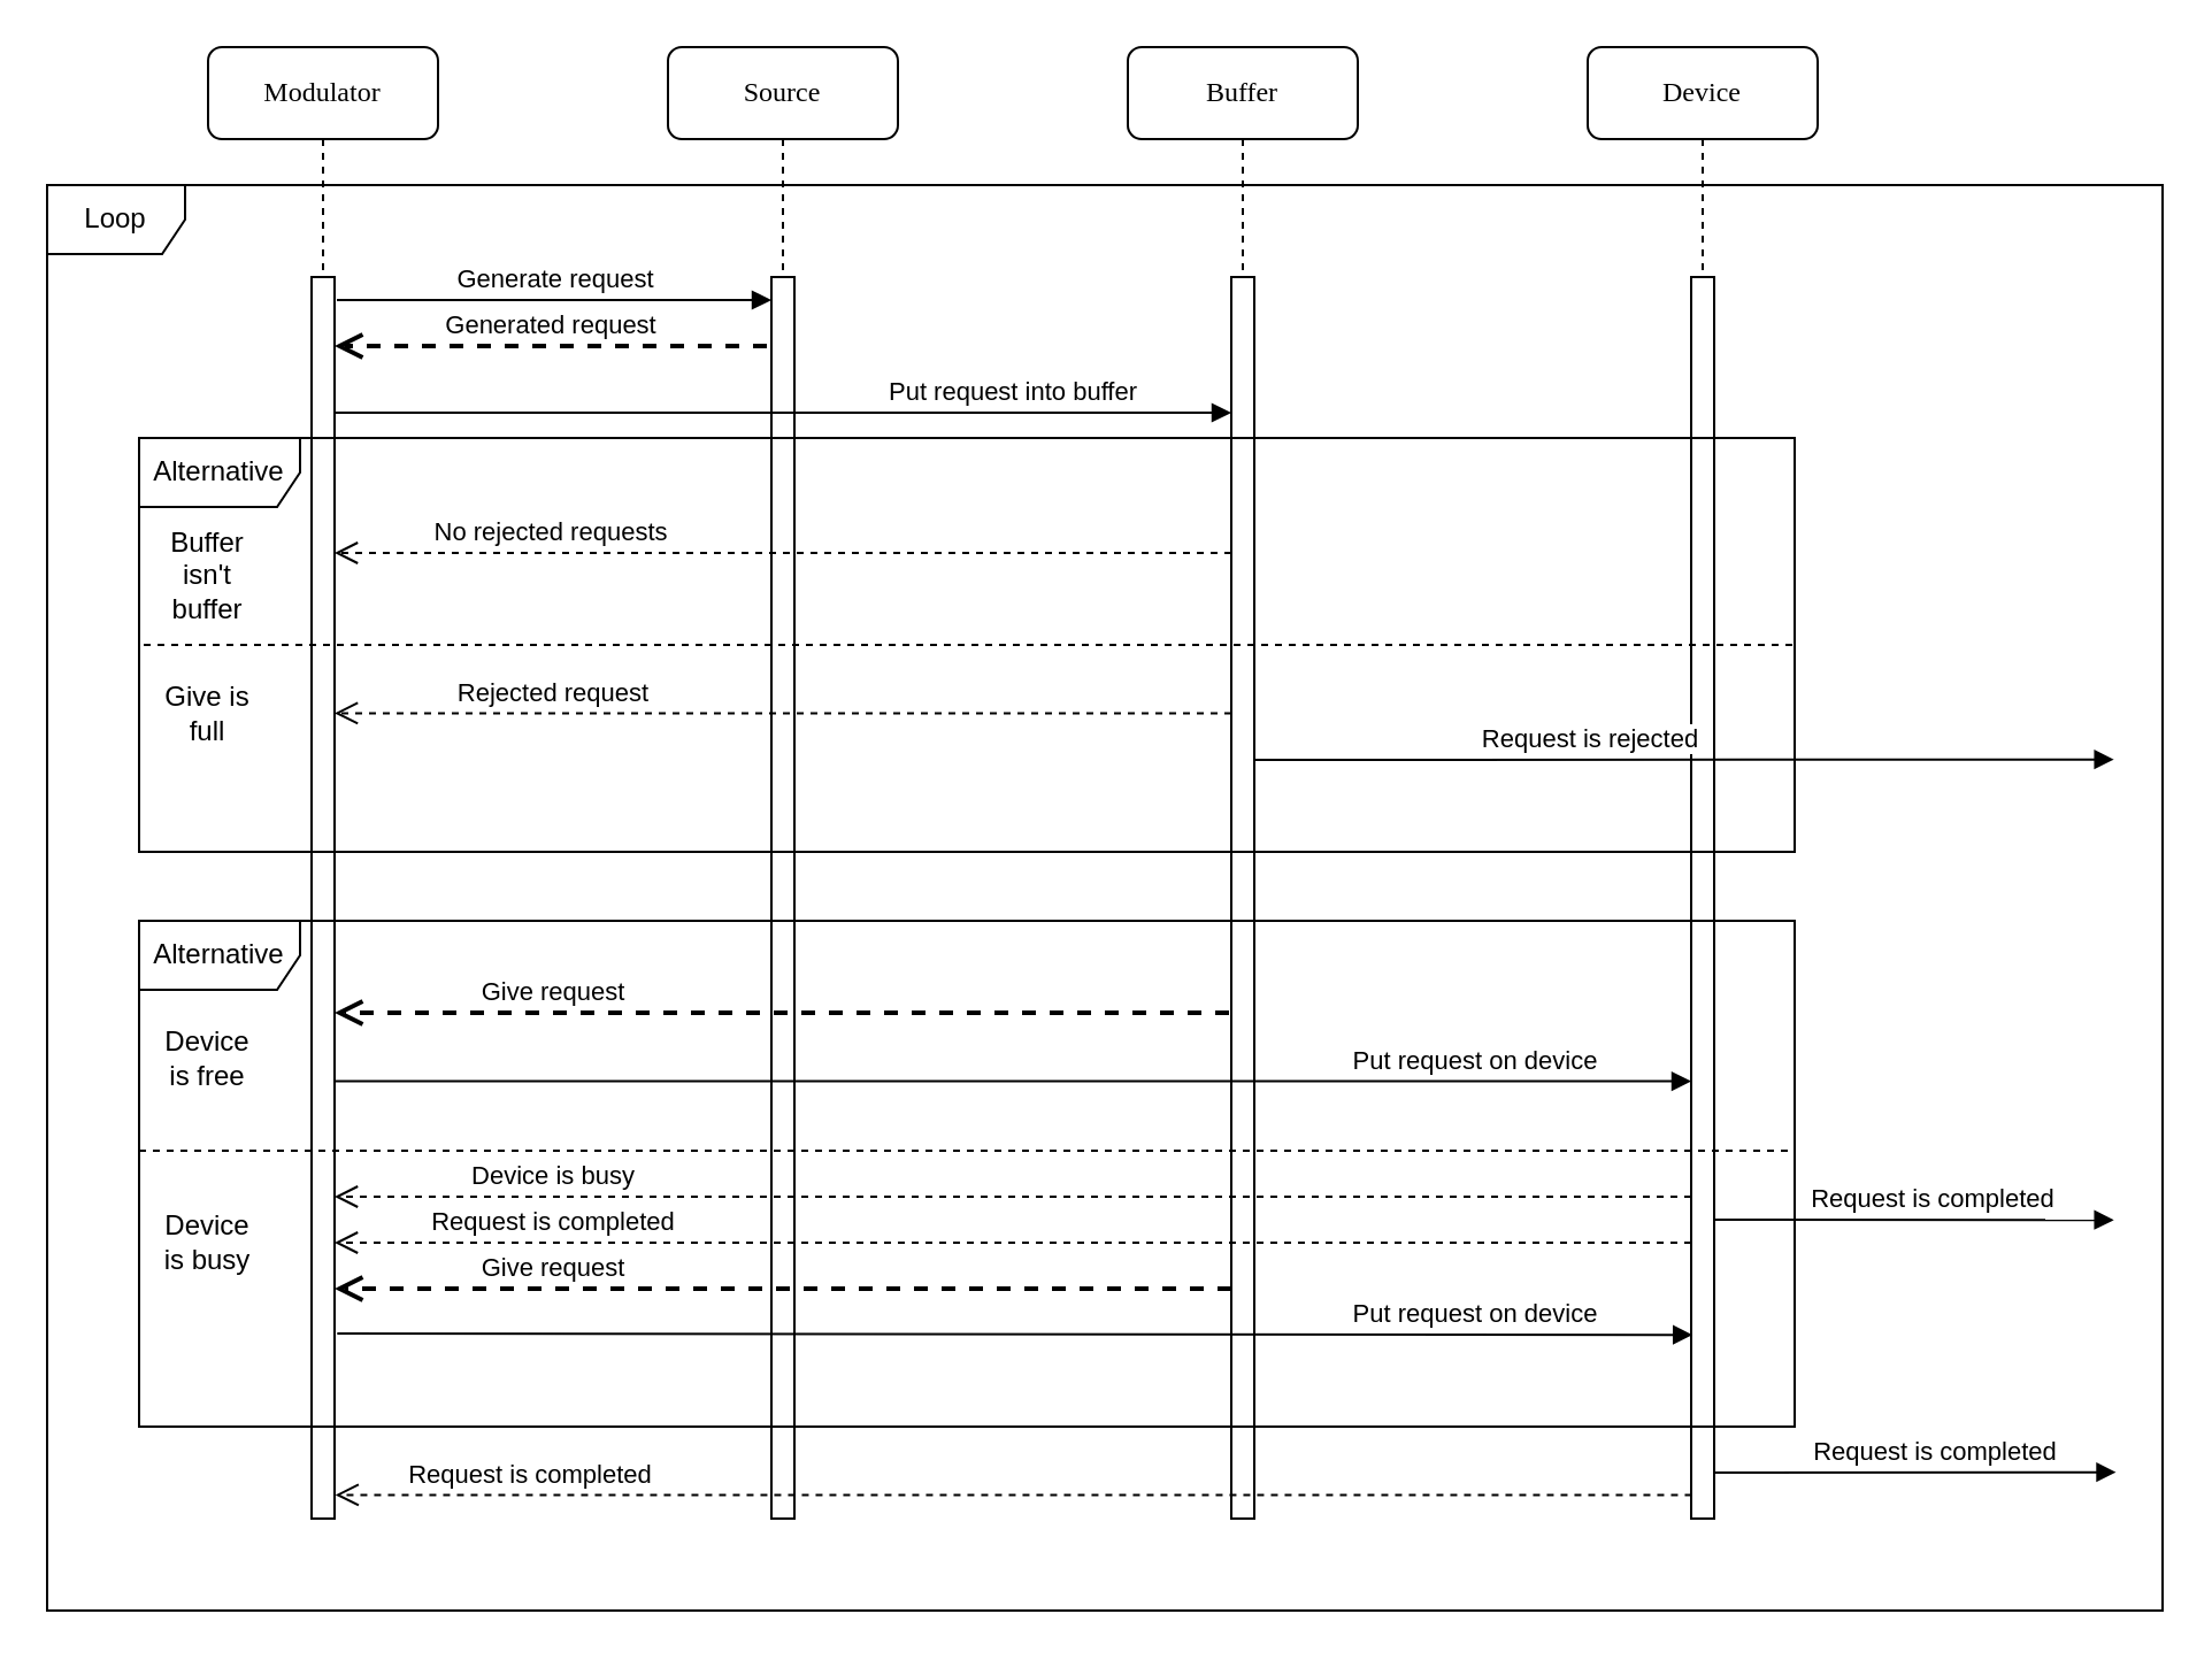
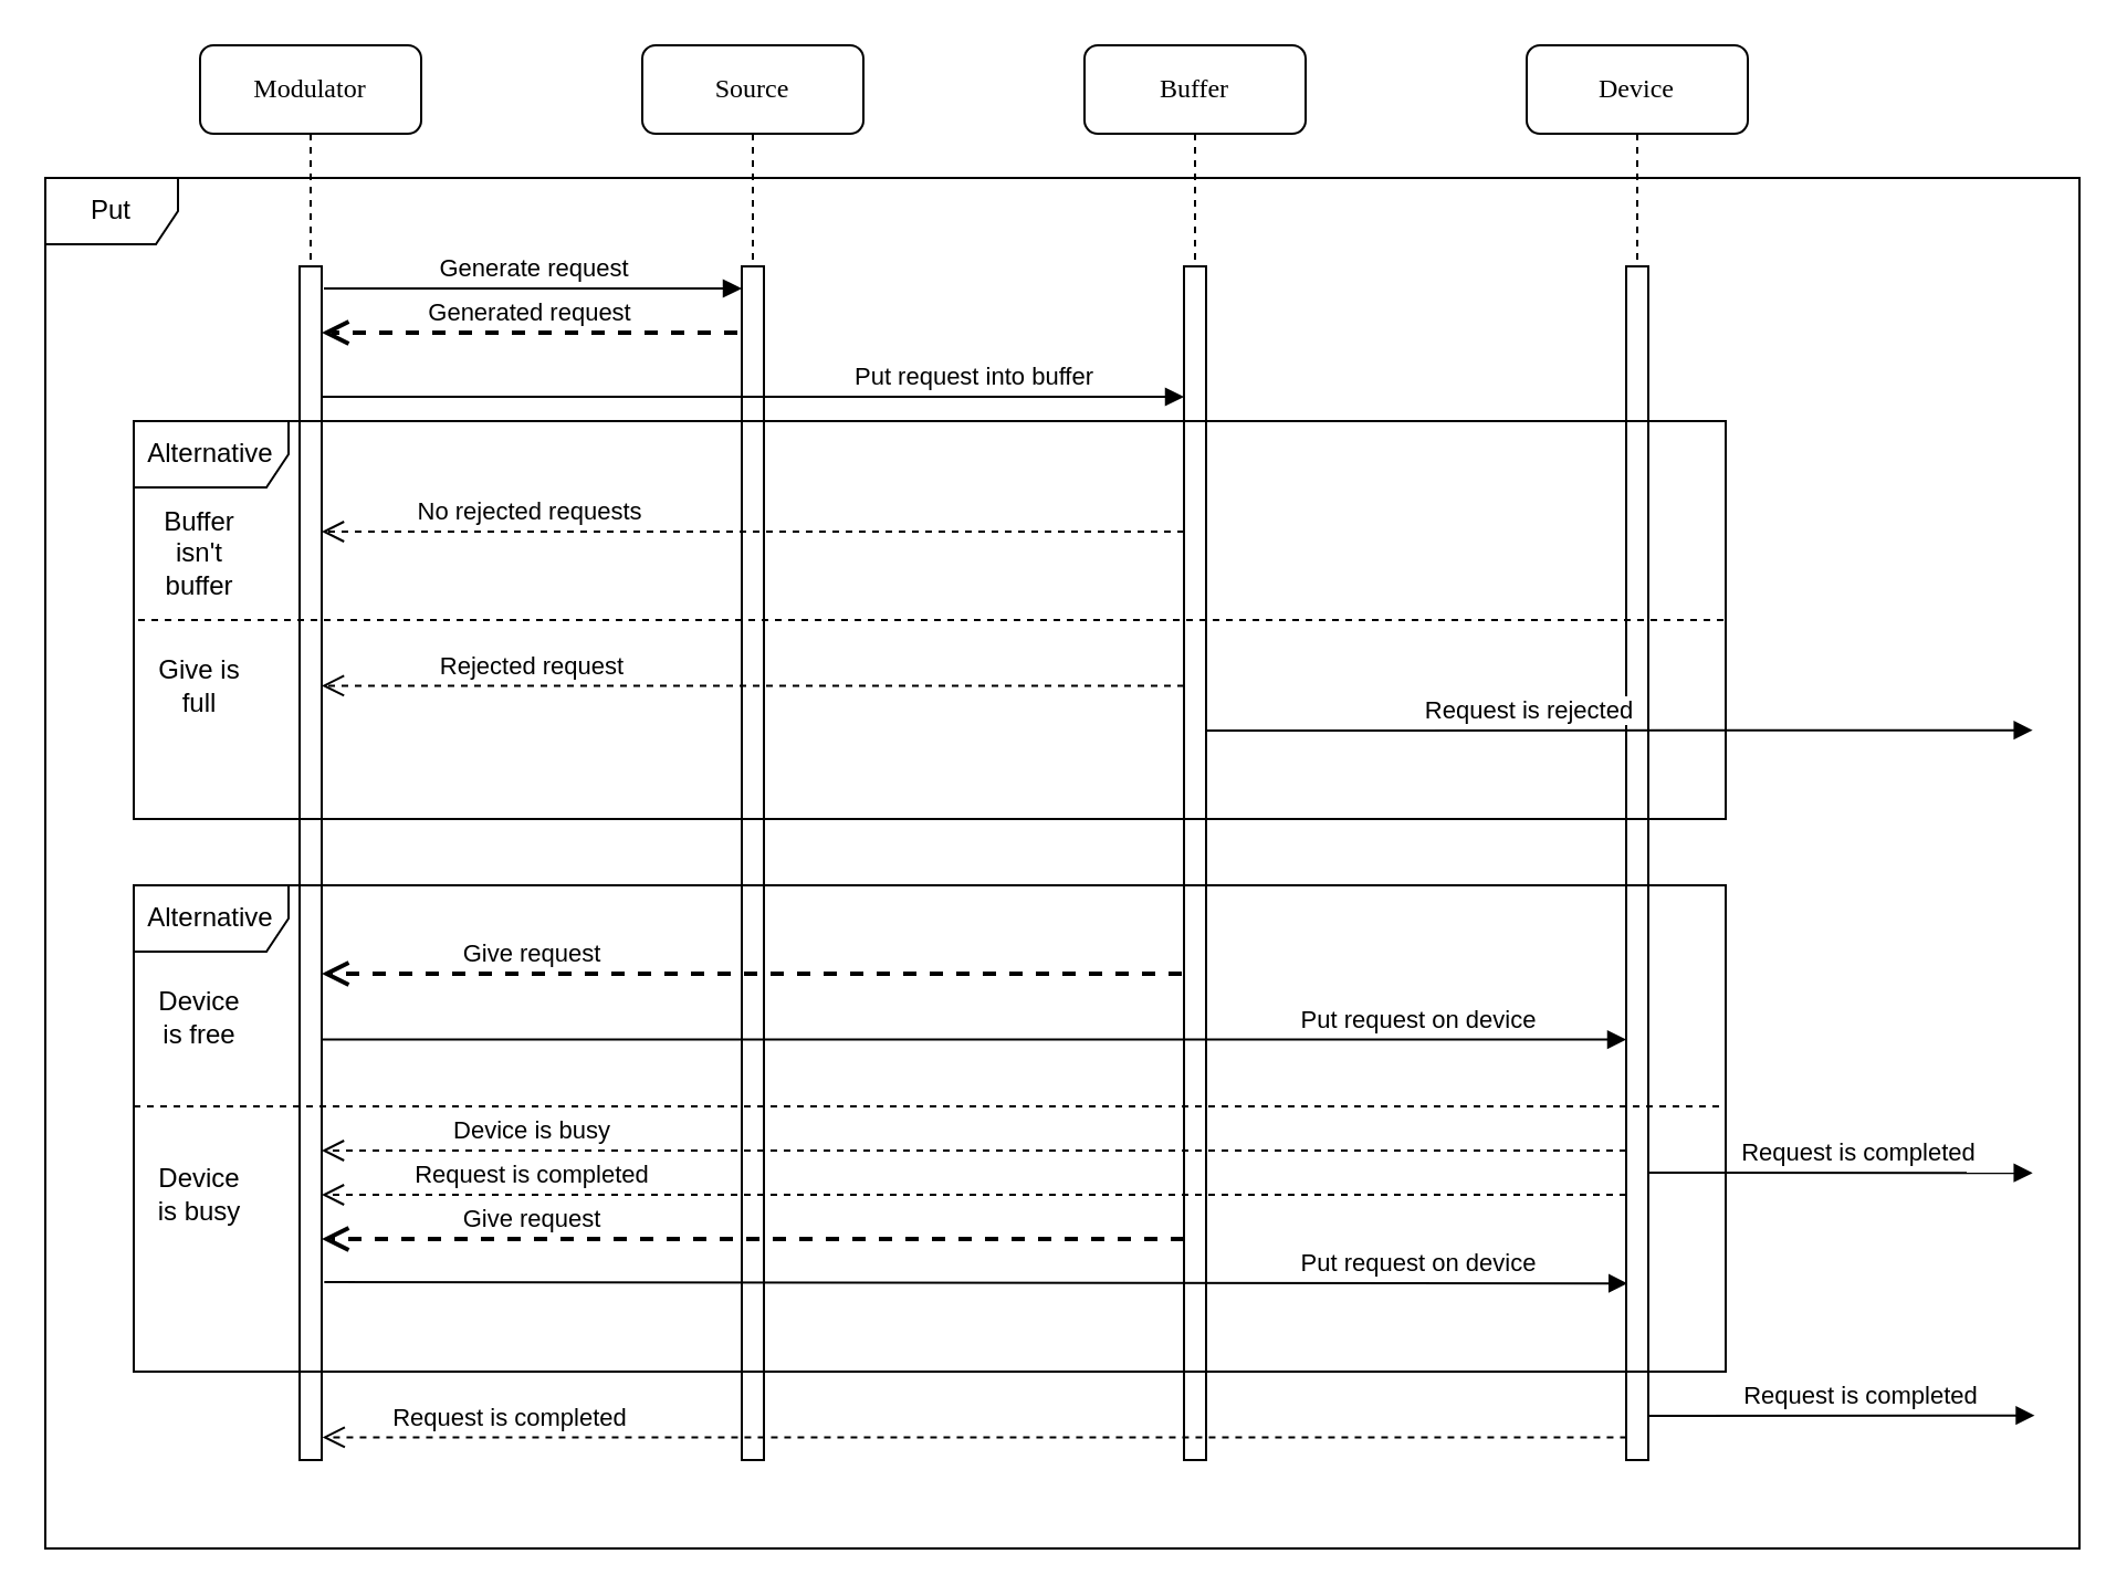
  <mxCell id="0" />
  <mxCell id="1" parent="0" />
- <mxCell id="2" value="Loop" style="shape=umlFrame;whiteSpace=wrap;html=1;" vertex="1" parent="1"><mxGeometry x="20" y="80" width="920" height="620" as="geometry" /></mxCell>
+ <mxCell id="2" value="Put" style="shape=umlFrame;whiteSpace=wrap;html=1;" vertex="1" parent="1"><mxGeometry x="20" y="80" width="920" height="620" as="geometry" /></mxCell>
  <mxCell id="3" value="Source" style="shape=umlLifeline;perimeter=lifelinePerimeter;whiteSpace=wrap;html=1;container=1;collapsible=0;recursiveResize=0;outlineConnect=0;rounded=1;shadow=0;comic=0;labelBackgroundColor=none;strokeWidth=1;fontFamily=Verdana;fontSize=12;align=center;" parent="1" vertex="1"><mxGeometry x="290" y="20" width="100" height="640" as="geometry" /></mxCell>
  <mxCell id="4" value="" style="html=1;points=[];perimeter=orthogonalPerimeter;rounded=0;shadow=0;comic=0;labelBackgroundColor=none;strokeWidth=1;fontFamily=Verdana;fontSize=12;align=center;" parent="3" vertex="1"><mxGeometry x="45" y="100" width="10" height="540" as="geometry" /></mxCell>
  <mxCell id="5" value="Buffer" style="shape=umlLifeline;perimeter=lifelinePerimeter;whiteSpace=wrap;html=1;container=1;collapsible=0;recursiveResize=0;outlineConnect=0;rounded=1;shadow=0;comic=0;labelBackgroundColor=none;strokeWidth=1;fontFamily=Verdana;fontSize=12;align=center;" parent="1" vertex="1"><mxGeometry x="490" y="20" width="100" height="640" as="geometry" /></mxCell>
  <mxCell id="6" value="" style="html=1;points=[];perimeter=orthogonalPerimeter;rounded=0;shadow=0;comic=0;labelBackgroundColor=none;strokeWidth=1;fontFamily=Verdana;fontSize=12;align=center;" parent="5" vertex="1"><mxGeometry x="45" y="100" width="10" height="540" as="geometry" /></mxCell>
  <mxCell id="7" value="Device" style="shape=umlLifeline;perimeter=lifelinePerimeter;whiteSpace=wrap;html=1;container=1;collapsible=0;recursiveResize=0;outlineConnect=0;rounded=1;shadow=0;comic=0;labelBackgroundColor=none;strokeWidth=1;fontFamily=Verdana;fontSize=12;align=center;" parent="1" vertex="1"><mxGeometry x="690" y="20" width="100" height="640" as="geometry" /></mxCell>
  <mxCell id="8" value="" style="html=1;points=[];perimeter=orthogonalPerimeter;rounded=0;shadow=0;comic=0;labelBackgroundColor=none;strokeWidth=1;fontFamily=Verdana;fontSize=12;align=center;" parent="7" vertex="1"><mxGeometry x="45" y="100" width="10" height="540" as="geometry" /></mxCell>
  <mxCell id="9" value="Modulator" style="shape=umlLifeline;perimeter=lifelinePerimeter;whiteSpace=wrap;html=1;container=1;collapsible=0;recursiveResize=0;outlineConnect=0;rounded=1;shadow=0;comic=0;labelBackgroundColor=none;strokeWidth=1;fontFamily=Verdana;fontSize=12;align=center;" parent="1" vertex="1"><mxGeometry x="90" y="20" width="100" height="640" as="geometry" /></mxCell>
  <mxCell id="10" value="" style="html=1;points=[];perimeter=orthogonalPerimeter;rounded=0;shadow=0;comic=0;labelBackgroundColor=none;strokeWidth=1;fontFamily=Verdana;fontSize=12;align=center;" parent="9" vertex="1"><mxGeometry x="45" y="100" width="10" height="540" as="geometry" /></mxCell>
  <mxCell id="11" value="Put request into buffer" style="html=1;verticalAlign=bottom;endArrow=block;" edge="1" parent="1" target="6"><mxGeometry x="0.513" width="80" relative="1" as="geometry"><mxPoint x="145" y="179" as="sourcePoint" /><mxPoint x="225" y="179" as="targetPoint" /><mxPoint as="offset" /></mxGeometry></mxCell>
  <mxCell id="12" value="Generate request" style="html=1;verticalAlign=bottom;endArrow=block;" edge="1" parent="1" target="4"><mxGeometry width="80" relative="1" as="geometry"><mxPoint x="146" y="130" as="sourcePoint" /><mxPoint x="226" y="130" as="targetPoint" /></mxGeometry></mxCell>
  <mxCell id="13" value="Generated request" style="html=1;verticalAlign=bottom;endArrow=open;dashed=1;endSize=8;strokeWidth=2;" edge="1" parent="1" target="10"><mxGeometry relative="1" as="geometry"><mxPoint x="333" y="150" as="sourcePoint" /><mxPoint x="253" y="150" as="targetPoint" /></mxGeometry></mxCell>
  <mxCell id="14" value="" style="endArrow=none;dashed=1;html=1;entryX=1.001;entryY=0.55;entryDx=0;entryDy=0;entryPerimeter=0;" edge="1" parent="1"><mxGeometry width="50" height="50" relative="1" as="geometry"><mxPoint x="62" y="280" as="sourcePoint" /><mxPoint x="780.72" y="280" as="targetPoint" /></mxGeometry></mxCell>
  <mxCell id="15" value="No rejected requests" style="html=1;verticalAlign=bottom;endArrow=open;dashed=1;endSize=8;" edge="1" parent="1"><mxGeometry x="0.519" relative="1" as="geometry"><mxPoint x="535" y="240" as="sourcePoint" /><mxPoint x="145" y="240" as="targetPoint" /><Array as="points"><mxPoint x="500" y="240" /></Array><mxPoint as="offset" /></mxGeometry></mxCell>
  <mxCell id="16" value="Rejected request" style="html=1;verticalAlign=bottom;endArrow=open;dashed=1;endSize=8;" edge="1" parent="1" target="10"><mxGeometry x="0.513" relative="1" as="geometry"><mxPoint x="535" y="309.71" as="sourcePoint" /><mxPoint x="455" y="309.71" as="targetPoint" /><mxPoint as="offset" /></mxGeometry></mxCell>
  <mxCell id="17" value="Request is rejected" style="html=1;verticalAlign=bottom;endArrow=block;entryX=0.977;entryY=0.403;entryDx=0;entryDy=0;entryPerimeter=0;" edge="1" parent="1" target="2"><mxGeometry x="-0.22" width="80" relative="1" as="geometry"><mxPoint x="545" y="330" as="sourcePoint" /><mxPoint x="840" y="330" as="targetPoint" /><mxPoint as="offset" /></mxGeometry></mxCell>
  <mxCell id="18" value="Alternative" style="shape=umlFrame;whiteSpace=wrap;html=1;width=70;height=30;" vertex="1" parent="1"><mxGeometry x="60" y="190" width="720" height="180" as="geometry" /></mxCell>
  <mxCell id="19" value="Give request" style="html=1;verticalAlign=bottom;endArrow=open;dashed=1;endSize=8;strokeWidth=2;" edge="1" parent="1" target="10"><mxGeometry x="0.512" relative="1" as="geometry"><mxPoint x="534" y="440" as="sourcePoint" /><mxPoint x="450" y="440" as="targetPoint" /><mxPoint as="offset" /></mxGeometry></mxCell>
  <mxCell id="20" value="Put request on device" style="html=1;verticalAlign=bottom;endArrow=block;exitX=1.1;exitY=0.636;exitDx=0;exitDy=0;exitPerimeter=0;" edge="1" parent="1" target="8"><mxGeometry x="0.68" width="80" relative="1" as="geometry"><mxPoint x="145" y="469.8" as="sourcePoint" /><mxPoint x="730" y="470" as="targetPoint" /><mxPoint as="offset" /></mxGeometry></mxCell>
  <mxCell id="21" value="" style="endArrow=none;dashed=1;html=1;strokeWidth=1;" edge="1" parent="1"><mxGeometry width="50" height="50" relative="1" as="geometry"><mxPoint x="60" y="500" as="sourcePoint" /><mxPoint x="779" y="500" as="targetPoint" /></mxGeometry></mxCell>
  <mxCell id="22" value="Device is busy" style="html=1;verticalAlign=bottom;endArrow=open;dashed=1;endSize=8;" edge="1" parent="1" target="10"><mxGeometry x="0.678" relative="1" as="geometry"><mxPoint x="735" y="520" as="sourcePoint" /><mxPoint x="655" y="520" as="targetPoint" /><mxPoint as="offset" /></mxGeometry></mxCell>
  <mxCell id="23" value="Request is completed" style="html=1;verticalAlign=bottom;endArrow=block;entryX=0.977;entryY=0.726;entryDx=0;entryDy=0;entryPerimeter=0;" edge="1" parent="1" target="2"><mxGeometry x="0.093" width="80" relative="1" as="geometry"><mxPoint x="745" y="530" as="sourcePoint" /><mxPoint x="825" y="530" as="targetPoint" /><mxPoint as="offset" /></mxGeometry></mxCell>
  <mxCell id="24" value="Request is completed" style="html=1;verticalAlign=bottom;endArrow=open;dashed=1;endSize=8;" edge="1" parent="1"><mxGeometry x="0.678" relative="1" as="geometry"><mxPoint x="735" y="540" as="sourcePoint" /><mxPoint x="145" y="540" as="targetPoint" /><mxPoint as="offset" /></mxGeometry></mxCell>
  <mxCell id="25" value="Give request" style="html=1;verticalAlign=bottom;endArrow=open;dashed=1;endSize=8;strokeWidth=2;" edge="1" parent="1" source="6" target="10"><mxGeometry x="0.512" relative="1" as="geometry"><mxPoint x="534" y="440" as="sourcePoint" /><mxPoint x="145" y="440" as="targetPoint" /><Array as="points"><mxPoint x="430" y="560" /></Array><mxPoint as="offset" /></mxGeometry></mxCell>
  <mxCell id="26" value="Put request on device" style="html=1;verticalAlign=bottom;endArrow=block;exitX=1.117;exitY=0.851;exitDx=0;exitDy=0;exitPerimeter=0;entryX=0.061;entryY=0.852;entryDx=0;entryDy=0;entryPerimeter=0;" edge="1" parent="1" source="10" target="8"><mxGeometry x="0.68" width="80" relative="1" as="geometry"><mxPoint x="145" y="469.8" as="sourcePoint" /><mxPoint x="730" y="470" as="targetPoint" /><mxPoint as="offset" /></mxGeometry></mxCell>
  <mxCell id="27" value="Request is completed" style="html=1;verticalAlign=bottom;endArrow=block;entryX=0.978;entryY=0.903;entryDx=0;entryDy=0;entryPerimeter=0;exitX=0.977;exitY=0.963;exitDx=0;exitDy=0;exitPerimeter=0;" edge="1" parent="1" source="8" target="2"><mxGeometry x="0.093" width="80" relative="1" as="geometry"><mxPoint x="745" y="530" as="sourcePoint" /><mxPoint x="825" y="530" as="targetPoint" /><mxPoint as="offset" /></mxGeometry></mxCell>
  <mxCell id="28" value="Request is completed" style="html=1;verticalAlign=bottom;endArrow=open;dashed=1;endSize=8;strokeWidth=1;exitX=0.023;exitY=0.981;exitDx=0;exitDy=0;exitPerimeter=0;entryX=1.035;entryY=0.981;entryDx=0;entryDy=0;entryPerimeter=0;" edge="1" parent="1" source="8" target="10"><mxGeometry x="0.713" relative="1" as="geometry"><mxPoint x="730" y="650" as="sourcePoint" /><mxPoint x="148" y="650" as="targetPoint" /><mxPoint as="offset" /></mxGeometry></mxCell>
  <mxCell id="29" value="Buffer isn't buffer" style="text;html=1;strokeColor=none;fillColor=none;align=center;verticalAlign=middle;whiteSpace=wrap;rounded=0;" vertex="1" parent="1"><mxGeometry x="70" y="240" width="40" height="20" as="geometry" /></mxCell>
  <mxCell id="30" value="Give is full" style="text;html=1;strokeColor=none;fillColor=none;align=center;verticalAlign=middle;whiteSpace=wrap;rounded=0;" vertex="1" parent="1"><mxGeometry x="70" y="300" width="40" height="20" as="geometry" /></mxCell>
  <mxCell id="31" value="Device is free" style="text;html=1;strokeColor=none;fillColor=none;align=center;verticalAlign=middle;whiteSpace=wrap;rounded=0;" vertex="1" parent="1"><mxGeometry x="70" y="450" width="40" height="20" as="geometry" /></mxCell>
  <mxCell id="32" value="Device is busy" style="text;html=1;strokeColor=none;fillColor=none;align=center;verticalAlign=middle;whiteSpace=wrap;rounded=0;" vertex="1" parent="1"><mxGeometry x="70" y="530" width="40" height="20" as="geometry" /></mxCell>
  <mxCell id="33" value="Alternative" style="shape=umlFrame;whiteSpace=wrap;html=1;width=70;height=30;" vertex="1" parent="1"><mxGeometry x="60" y="400" width="720" height="220" as="geometry" /></mxCell>
